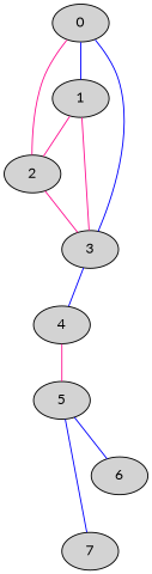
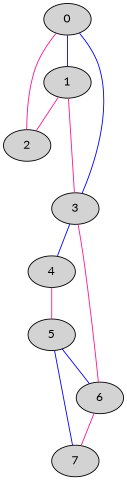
  graph {
    fontname=Lato
    node [fontname=Lato style=filled]
    edge [color=deeppink fontname=Lato]
    0
    1
    2
    3
    4
    5
    6
    7
    0 -- 1 [color=blue]
    0 -- 2
    0 -- 3 [color=blue]
    1 -- 2
    1 -- 3
-   2 -- 3
+   6 -- 3
    3 -- 4 [color=blue]
    4 -- 5
    5 -- 6 [color=blue]
    5 -- 7 [color=blue]
+   6 -- 7
  }
